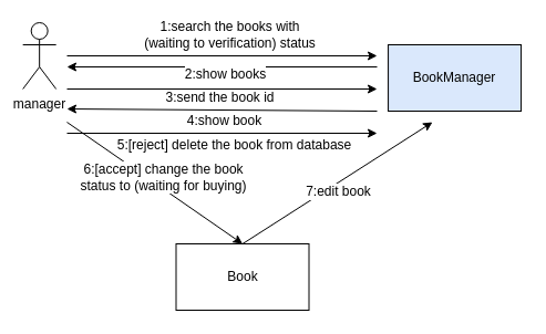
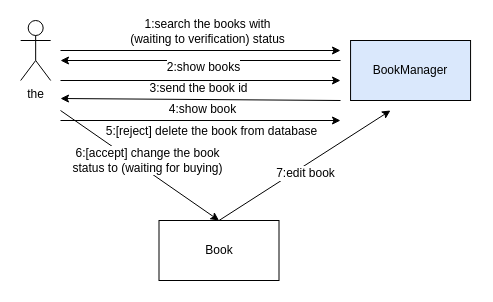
  <mxCell id="0" />
  <mxCell id="1" parent="0" />
- <mxCell id="2" value="manager" style="shape=umlActor;verticalLabelPosition=bottom;labelBackgroundColor=#ffffff;verticalAlign=top;html=1;outlineConnect=0;" parent="1" vertex="1"><mxGeometry x="20.167" y="20" width="30" height="60" as="geometry" /></mxCell>
+ <mxCell id="2" value="the" style="shape=umlActor;verticalLabelPosition=bottom;labelBackgroundColor=#ffffff;verticalAlign=top;html=1;outlineConnect=0;" parent="1" vertex="1"><mxGeometry x="20.167" y="20" width="30" height="60" as="geometry" /></mxCell>
  <mxCell id="3" value="Book" style="rounded=0;whiteSpace=wrap;html=1;" parent="1" vertex="1"><mxGeometry x="158.5" y="220" width="120" height="60" as="geometry" /></mxCell>
  <mxCell id="4" value="" style="endArrow=classic;html=1;" parent="1" edge="1"><mxGeometry width="50" height="50" relative="1" as="geometry"><mxPoint x="60" y="50" as="sourcePoint" /><mxPoint x="340" y="50" as="targetPoint" /></mxGeometry></mxCell>
  <mxCell id="5" value="1:search the books with &lt;br&gt;(waiting to verification)&amp;nbsp;status" style="text;html=1;resizable=0;points=[];align=center;verticalAlign=middle;labelBackgroundColor=#ffffff;" parent="4" vertex="1" connectable="0"><mxGeometry x="-0.118" y="5" relative="1" as="geometry"><mxPoint x="23" y="-15" as="offset" /></mxGeometry></mxCell>
  <mxCell id="6" value="" style="endArrow=classic;html=1;" parent="1" edge="1"><mxGeometry width="50" height="50" relative="1" as="geometry"><mxPoint x="340" y="60" as="sourcePoint" /><mxPoint x="60" y="60" as="targetPoint" /></mxGeometry></mxCell>
  <mxCell id="7" value="2:show books" style="text;html=1;resizable=0;points=[];align=center;verticalAlign=middle;labelBackgroundColor=#ffffff;" parent="6" vertex="1" connectable="0"><mxGeometry x="-0.118" y="5" relative="1" as="geometry"><mxPoint x="-15" y="1.5" as="offset" /></mxGeometry></mxCell>
  <mxCell id="8" value="BookManager" style="rounded=0;whiteSpace=wrap;html=1;fillColor=#dae8fc;" parent="1" vertex="1"><mxGeometry x="350.059" y="40" width="120" height="60" as="geometry" /></mxCell>
  <mxCell id="9" value="" style="endArrow=classic;html=1;" parent="1" edge="1"><mxGeometry width="50" height="50" relative="1" as="geometry"><mxPoint x="60" y="80" as="sourcePoint" /><mxPoint x="340" y="80" as="targetPoint" /></mxGeometry></mxCell>
  <mxCell id="10" value="3:send the book id" style="text;html=1;resizable=0;points=[];align=center;verticalAlign=middle;labelBackgroundColor=#ffffff;" parent="9" vertex="1" connectable="0"><mxGeometry x="-0.118" y="5" relative="1" as="geometry"><mxPoint x="14" y="12" as="offset" /></mxGeometry></mxCell>
  <mxCell id="11" value="" style="endArrow=classic;html=1;" parent="1" edge="1"><mxGeometry width="50" height="50" relative="1" as="geometry"><mxPoint x="340" y="100" as="sourcePoint" /><mxPoint x="60" y="98" as="targetPoint" /></mxGeometry></mxCell>
  <mxCell id="12" value="4:show book&lt;br&gt;" style="text;html=1;resizable=0;points=[];align=center;verticalAlign=middle;labelBackgroundColor=#ffffff;" parent="11" vertex="1" connectable="0"><mxGeometry x="-0.118" y="5" relative="1" as="geometry"><mxPoint x="-15" y="4.5" as="offset" /></mxGeometry></mxCell>
  <mxCell id="13" value="" style="endArrow=classic;html=1;entryX=0.5;entryY=0;entryDx=0;entryDy=0;" parent="1" target="3" edge="1"><mxGeometry width="50" height="50" relative="1" as="geometry"><mxPoint x="60" y="110" as="sourcePoint" /><mxPoint x="-50.333" y="446.167" as="targetPoint" /></mxGeometry></mxCell>
  <mxCell id="14" value="6:[accept] change the book&lt;br&gt;status to (waiting for buying)&lt;br&gt;" style="text;html=1;resizable=0;points=[];align=center;verticalAlign=middle;labelBackgroundColor=#ffffff;" parent="13" vertex="1" connectable="0"><mxGeometry x="-0.118" y="5" relative="1" as="geometry"><mxPoint x="14" y="5.5" as="offset" /></mxGeometry></mxCell>
  <mxCell id="15" value="" style="endArrow=classic;html=1;exitX=0.5;exitY=0;exitDx=0;exitDy=0;" parent="1" edge="1" source="3"><mxGeometry width="50" height="50" relative="1" as="geometry"><mxPoint x="140" y="476" as="sourcePoint" /><mxPoint x="390" y="110" as="targetPoint" /></mxGeometry></mxCell>
  <mxCell id="16" value="7:edit book&lt;br&gt;" style="text;html=1;resizable=0;points=[];align=center;verticalAlign=middle;labelBackgroundColor=#ffffff;" parent="15" vertex="1" connectable="0"><mxGeometry x="-0.118" y="5" relative="1" as="geometry"><mxPoint x="12.5" y="5" as="offset" /></mxGeometry></mxCell>
  <mxCell id="17" value="" style="endArrow=classic;html=1;" parent="1" edge="1"><mxGeometry width="50" height="50" relative="1" as="geometry"><mxPoint x="60" y="120" as="sourcePoint" /><mxPoint x="340" y="120" as="targetPoint" /></mxGeometry></mxCell>
  <mxCell id="18" value="5:[reject] delete the&amp;nbsp;book from database&lt;br&gt;" style="text;html=1;resizable=0;points=[];align=center;verticalAlign=middle;labelBackgroundColor=#ffffff;" parent="17" vertex="1" connectable="0"><mxGeometry x="-0.118" y="5" relative="1" as="geometry"><mxPoint x="27" y="15" as="offset" /></mxGeometry></mxCell>
